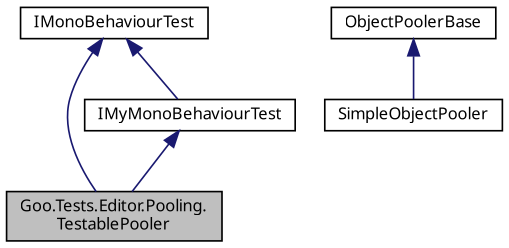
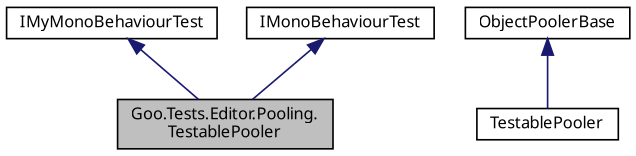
  digraph {
    node [color=black fillcolor=white fontname=Calibrii fontsize=10 shape=record style=filled]
    edge [color=midnightblue dir=back fontname=Calibrii fontsize=10 labelfontname=Calibrii labelfontsize=10 style=solid]
    n1 [fillcolor=grey75 fontcolor=black height=0.2 label="Goo.Tests.Editor.Pooling.\lTestablePooler" width=0.4]
-   n2 [height=0.2 label=SimpleObjectPooler width=0.4]
+   n2 [height=0.2 label=TestablePooler width=0.4]
    n3 [height=0.2 label=ObjectPoolerBase width=0.4]
    n4 [height=0.2 label=IMyMonoBehaviourTest width=0.4]
    n5 [height=0.2 label=IMonoBehaviourTest width=0.4]
    n3 -> n2
    n4 -> n1
    n5 -> n1
-   n5 -> n4
  }
